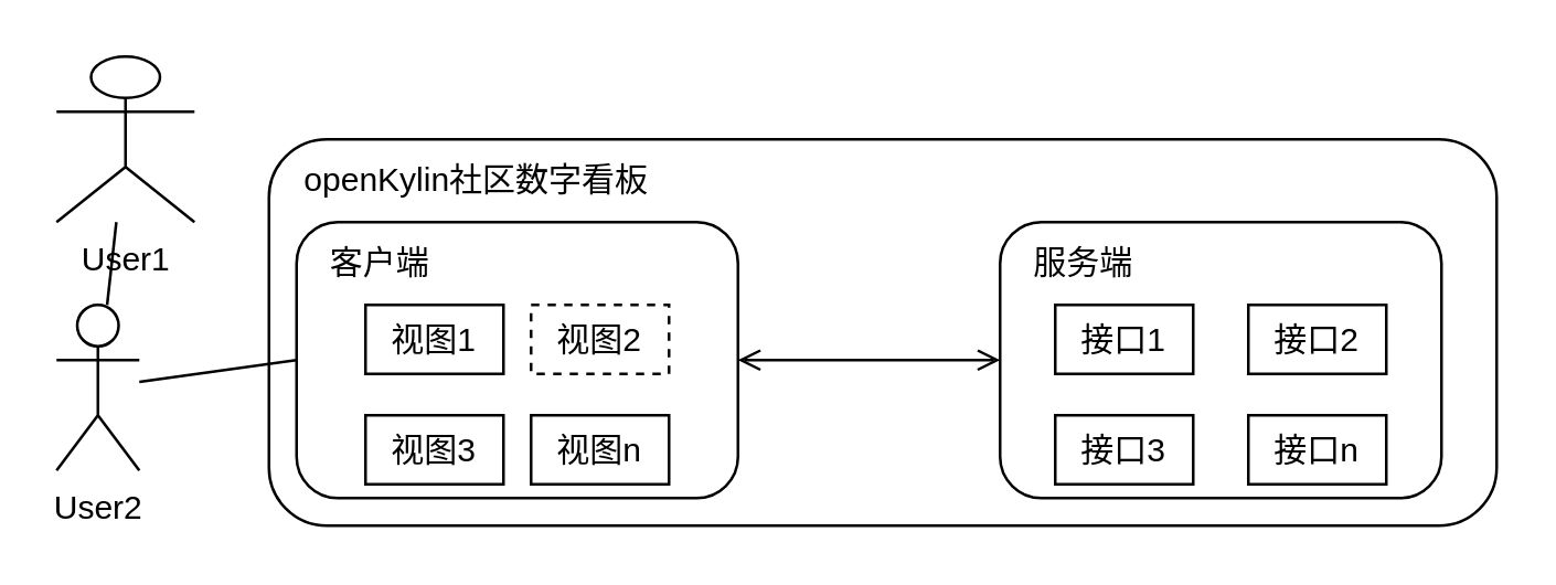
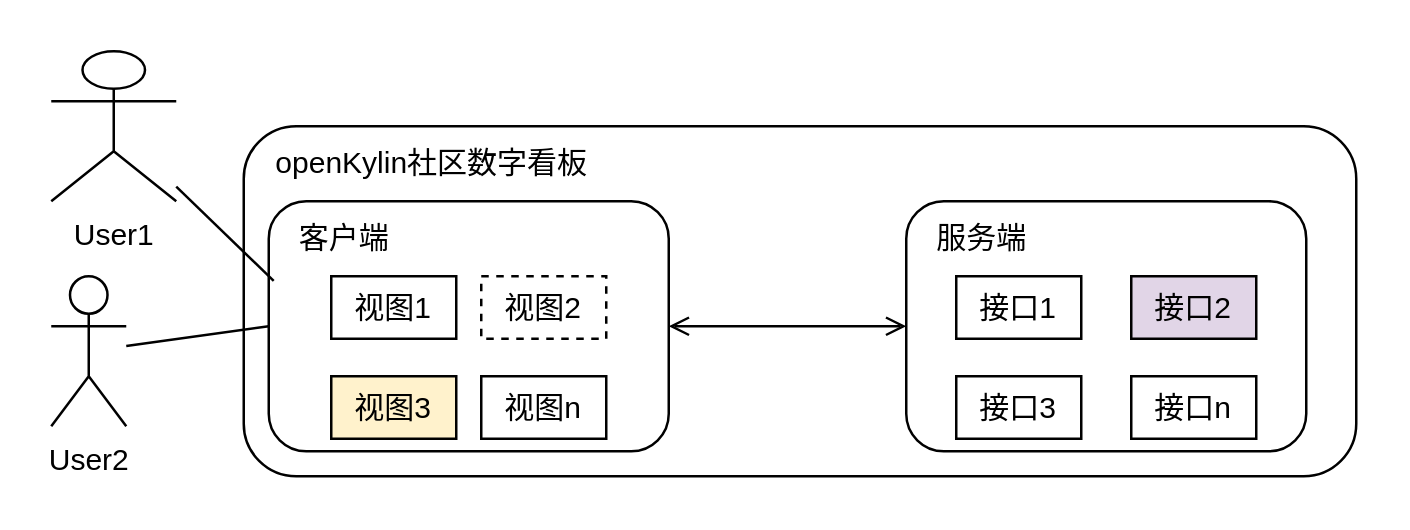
  <mxCell id="0" />
  <mxCell id="1" parent="0" />
  <mxCell id="2" value="" style="rounded=1;whiteSpace=wrap;html=1;" vertex="1" parent="1"><mxGeometry x="97" y="50" width="445" height="140" as="geometry" /></mxCell>
  <mxCell id="3" style="rounded=0;orthogonalLoop=1;jettySize=auto;html=1;entryX=0;entryY=0.5;entryDx=0;entryDy=0;endArrow=none;endFill=0;" edge="1" parent="1" source="4" target="6"><mxGeometry relative="1" as="geometry" /></mxCell>
  <mxCell id="4" value="User2" style="shape=umlActor;verticalLabelPosition=bottom;verticalAlign=top;html=1;outlineConnect=0;" vertex="1" parent="1"><mxGeometry x="20" y="110" width="30" height="60" as="geometry" /></mxCell>
  <mxCell id="5" style="edgeStyle=none;rounded=0;orthogonalLoop=1;jettySize=auto;html=1;exitX=1;exitY=0.5;exitDx=0;exitDy=0;entryX=0;entryY=0.5;entryDx=0;entryDy=0;endArrow=open;endFill=0;startArrow=open;startFill=0;" edge="1" parent="1" source="6" target="13"><mxGeometry relative="1" as="geometry" /></mxCell>
  <mxCell id="6" value="" style="rounded=1;whiteSpace=wrap;html=1;" vertex="1" parent="1"><mxGeometry x="107" y="80" width="160" height="100" as="geometry" /></mxCell>
  <mxCell id="7" value="客户端" style="text;html=1;align=center;verticalAlign=middle;resizable=0;points=[];autosize=1;strokeColor=none;fillColor=none;" vertex="1" parent="1"><mxGeometry x="107" y="80" width="60" height="30" as="geometry" /></mxCell>
  <mxCell id="8" value="" style="group" vertex="1" connectable="0" parent="1"><mxGeometry x="132" y="110" width="110" height="65" as="geometry" /></mxCell>
  <mxCell id="9" value="视图1" style="rounded=0;whiteSpace=wrap;html=1;" vertex="1" parent="8"><mxGeometry width="50" height="25" as="geometry" /></mxCell>
  <mxCell id="10" value="视图2" style="rounded=0;whiteSpace=wrap;html=1;dashed=1;" vertex="1" parent="8"><mxGeometry x="60" width="50" height="25" as="geometry" /></mxCell>
- <mxCell id="11" value="视图3" style="rounded=0;whiteSpace=wrap;html=1;" vertex="1" parent="8"><mxGeometry y="40" width="50" height="25" as="geometry" /></mxCell>
+ <mxCell id="11" value="视图3" style="rounded=0;whiteSpace=wrap;html=1;fillColor=#fff2cc;" vertex="1" parent="8"><mxGeometry y="40" width="50" height="25" as="geometry" /></mxCell>
  <mxCell id="12" value="视图n" style="rounded=0;whiteSpace=wrap;html=1;" vertex="1" parent="8"><mxGeometry x="60" y="40" width="50" height="25" as="geometry" /></mxCell>
  <mxCell id="13" value="" style="rounded=1;whiteSpace=wrap;html=1;" vertex="1" parent="1"><mxGeometry x="362" y="80" width="160" height="100" as="geometry" /></mxCell>
  <mxCell id="14" value="" style="group" vertex="1" connectable="0" parent="1"><mxGeometry x="382" y="110" width="120" height="65" as="geometry" /></mxCell>
  <mxCell id="15" value="接口1" style="rounded=0;whiteSpace=wrap;html=1;" vertex="1" parent="14"><mxGeometry width="50" height="25" as="geometry" /></mxCell>
- <mxCell id="16" value="接口2" style="rounded=0;whiteSpace=wrap;html=1;" vertex="1" parent="14"><mxGeometry x="70" width="50" height="25" as="geometry" /></mxCell>
+ <mxCell id="16" value="接口2" style="rounded=0;whiteSpace=wrap;html=1;fillColor=#e1d5e7;" vertex="1" parent="14"><mxGeometry x="70" width="50" height="25" as="geometry" /></mxCell>
  <mxCell id="17" value="接口3" style="rounded=0;whiteSpace=wrap;html=1;" vertex="1" parent="14"><mxGeometry y="40" width="50" height="25" as="geometry" /></mxCell>
  <mxCell id="18" value="接口n" style="rounded=0;whiteSpace=wrap;html=1;" vertex="1" parent="14"><mxGeometry x="70" y="40" width="50" height="25" as="geometry" /></mxCell>
  <mxCell id="19" value="服务端" style="text;html=1;align=center;verticalAlign=middle;resizable=0;points=[];autosize=1;strokeColor=none;fillColor=none;" vertex="1" parent="1"><mxGeometry x="362" y="80" width="60" height="30" as="geometry" /></mxCell>
  <mxCell id="20" value="openKylin社区数字看板" style="text;html=1;align=center;verticalAlign=middle;resizable=0;points=[];autosize=1;strokeColor=none;fillColor=none;" vertex="1" parent="1"><mxGeometry x="97" y="50" width="150" height="30" as="geometry" /></mxCell>
- <mxCell id="21" style="edgeStyle=none;rounded=0;orthogonalLoop=1;jettySize=auto;html=1;startArrow=none;startFill=0;endArrow=none;endFill=0;" edge="1" parent="1" source="22" target="4"><mxGeometry relative="1" as="geometry" /></mxCell>
+ <mxCell id="21" style="edgeStyle=none;rounded=0;orthogonalLoop=1;jettySize=auto;html=1;entryX=0.033;entryY=1.062;entryDx=0;entryDy=0;entryPerimeter=0;startArrow=none;startFill=0;endArrow=none;endFill=0;" edge="1" parent="1" source="22" target="7"><mxGeometry relative="1" as="geometry" /></mxCell>
  <mxCell id="22" value="User1" style="shape=umlActor;verticalLabelPosition=bottom;verticalAlign=top;html=1;outlineConnect=0;" vertex="1" parent="1"><mxGeometry x="20" y="20" width="50" height="60" as="geometry" /></mxCell>
